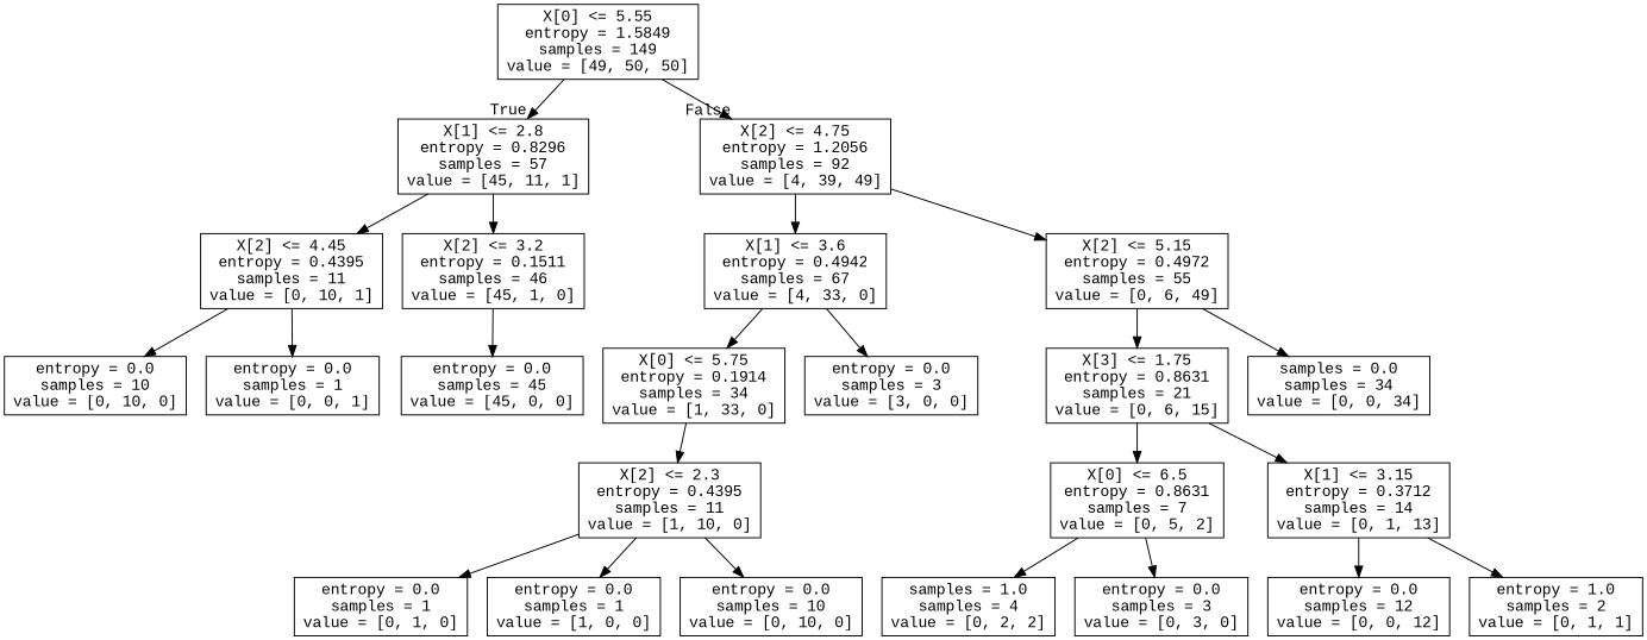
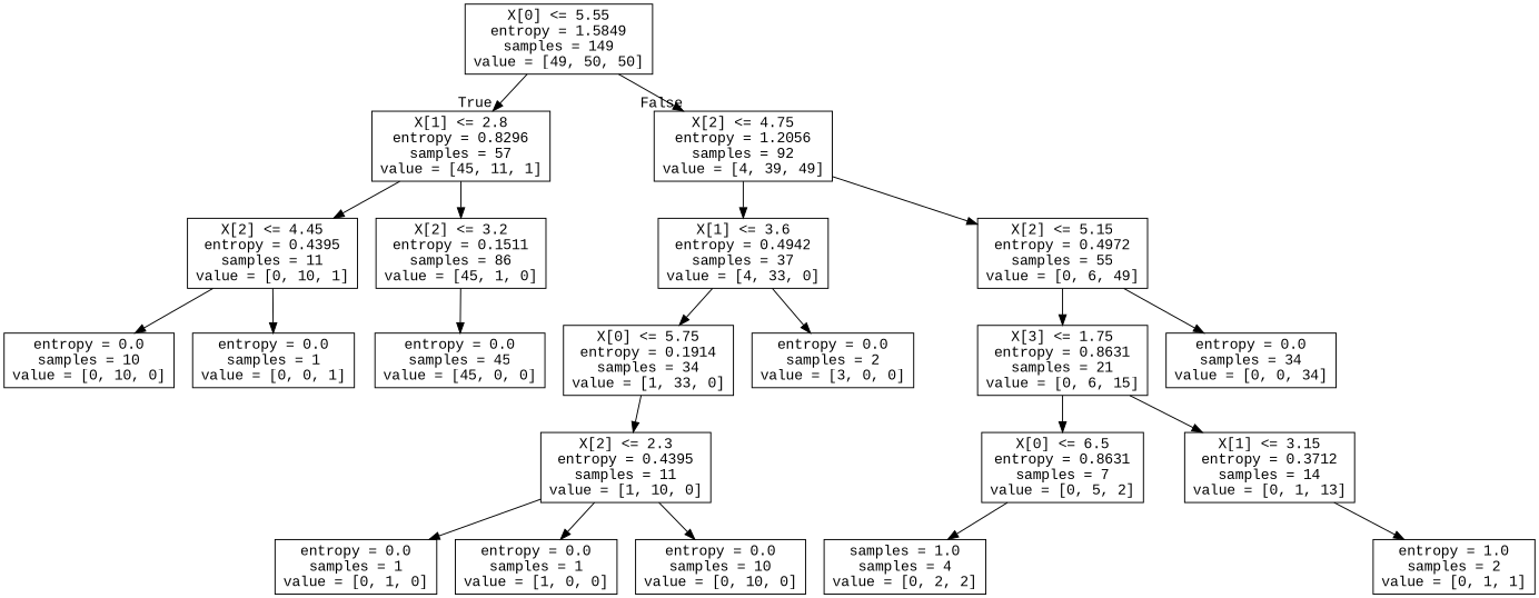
  digraph {
    fontname="Liberation Mono"
    node [fontname="Liberation Mono" shape=box]
    edge [fontname="Liberation Mono"]
    n1 [label="X[0] <= 5.55\nentropy = 1.5849\nsamples = 149\nvalue = [49, 50, 50]"]
    n2 [label="X[1] <= 2.8\nentropy = 0.8296\nsamples = 57\nvalue = [45, 11, 1]"]
    n3 [label="X[2] <= 4.75\nentropy = 1.2056\nsamples = 92\nvalue = [4, 39, 49]"]
    n4 [label="X[2] <= 4.45\nentropy = 0.4395\nsamples = 11\nvalue = [0, 10, 1]"]
-   n5 [label="X[2] <= 3.2\nentropy = 0.1511\nsamples = 46\nvalue = [45, 1, 0]"]
-   n6 [label="X[1] <= 3.6\nentropy = 0.4942\nsamples = 67\nvalue = [4, 33, 0]"]
+   n5 [label="X[2] <= 3.2\nentropy = 0.1511\nsamples = 86\nvalue = [45, 1, 0]"]
+   n6 [label="X[1] <= 3.6\nentropy = 0.4942\nsamples = 37\nvalue = [4, 33, 0]"]
    n7 [label="X[2] <= 5.15\nentropy = 0.4972\nsamples = 55\nvalue = [0, 6, 49]"]
    n8 [label="entropy = 0.0\nsamples = 10\nvalue = [0, 10, 0]"]
    n9 [label="entropy = 0.0\nsamples = 1\nvalue = [0, 0, 1]"]
    n10 [label="entropy = 0.0\nsamples = 45\nvalue = [45, 0, 0]"]
    n11 [label="entropy = 0.0\nsamples = 1\nvalue = [0, 1, 0]"]
    n12 [label="X[0] <= 5.75\nentropy = 0.1914\nsamples = 34\nvalue = [1, 33, 0]"]
-   n13 [label="entropy = 0.0\nsamples = 3\nvalue = [3, 0, 0]"]
+   n13 [label="entropy = 0.0\nsamples = 2\nvalue = [3, 0, 0]"]
    n14 [label="X[3] <= 1.75\nentropy = 0.8631\nsamples = 21\nvalue = [0, 6, 15]"]
-   n15 [label="samples = 0.0\nsamples = 34\nvalue = [0, 0, 34]"]
+   n15 [label="entropy = 0.0\nsamples = 34\nvalue = [0, 0, 34]"]
    n16 [label="X[2] <= 2.3\nentropy = 0.4395\nsamples = 11\nvalue = [1, 10, 0]"]
    n17 [label="entropy = 0.0\nsamples = 1\nvalue = [1, 0, 0]"]
    n18 [label="entropy = 0.0\nsamples = 10\nvalue = [0, 10, 0]"]
    n19 [label="X[0] <= 6.5\nentropy = 0.8631\nsamples = 7\nvalue = [0, 5, 2]"]
    n20 [label="X[1] <= 3.15\nentropy = 0.3712\nsamples = 14\nvalue = [0, 1, 13]"]
    n21 [label="samples = 1.0\nsamples = 4\nvalue = [0, 2, 2]"]
-   n22 [label="entropy = 0.0\nsamples = 3\nvalue = [0, 3, 0]"]
-   n23 [label="entropy = 0.0\nsamples = 12\nvalue = [0, 0, 12]"]
    n24 [label="entropy = 1.0\nsamples = 2\nvalue = [0, 1, 1]"]
    n1 -> n2 [headlabel=True labelangle=45 labeldistance=2.5]
    n1 -> n3 [headlabel=False labelangle=-45 labeldistance=2.5]
    n2 -> n4
    n2 -> n5
    n3 -> n6
    n3 -> n7
    n4 -> n8
    n4 -> n9
    n5 -> n10
    n6 -> n12
    n6 -> n13
    n7 -> n14
    n7 -> n15
    n12 -> n16
    n14 -> n19
    n14 -> n20
    n16 -> n11
    n16 -> n17
    n16 -> n18
    n19 -> n21
-   n19 -> n22
-   n20 -> n23
    n20 -> n24
  }
